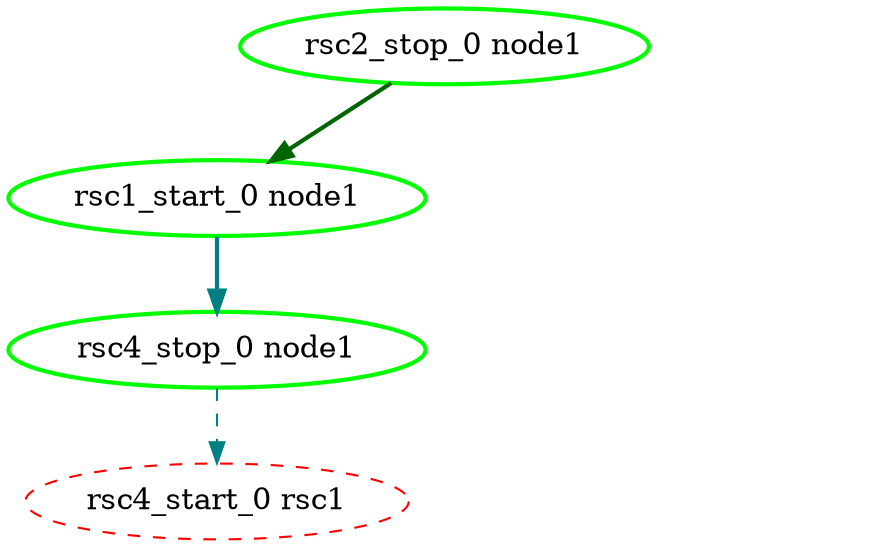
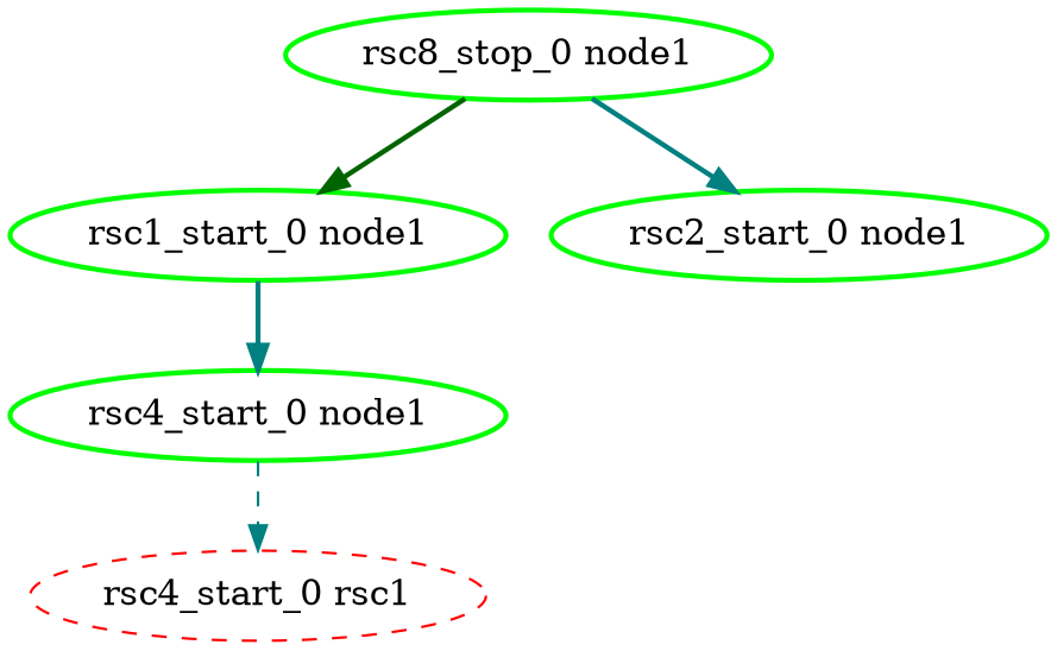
  digraph {
    node [color=green fontcolor=black style=bold]
    edge [color=teal style=bold]
    "rsc1_start_0 node1"
-   "rsc4_stop_0 node1"
-   "rsc2_stop_0 node1"
+   "rsc4_stop_0 node1" [label="rsc4_start_0 node1"]
+   "rsc2_stop_0 node1" [label="rsc8_stop_0 node1"]
+   "rsc2_start_0 node1"
    n5 [color=red label="rsc4_start_0 rsc1" style=dashed]
    "rsc1_start_0 node1" -> "rsc4_stop_0 node1"
    "rsc4_stop_0 node1" -> n5 [style=dashed]
    "rsc2_stop_0 node1" -> "rsc1_start_0 node1" [color=darkgreen]
+   "rsc2_stop_0 node1" -> "rsc2_start_0 node1"
  }
